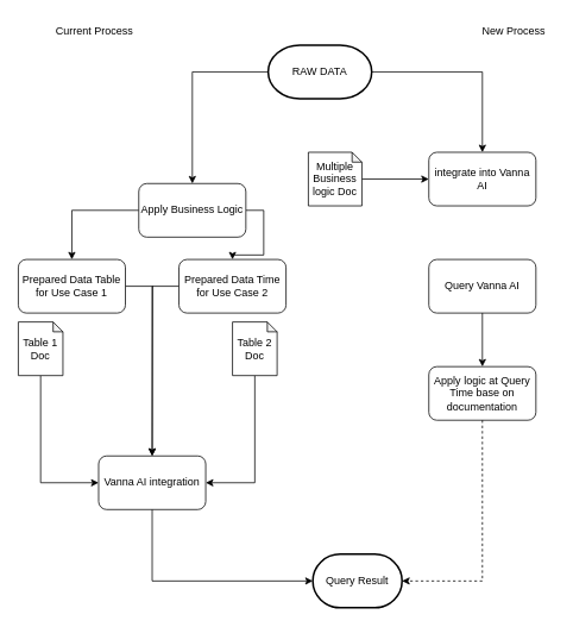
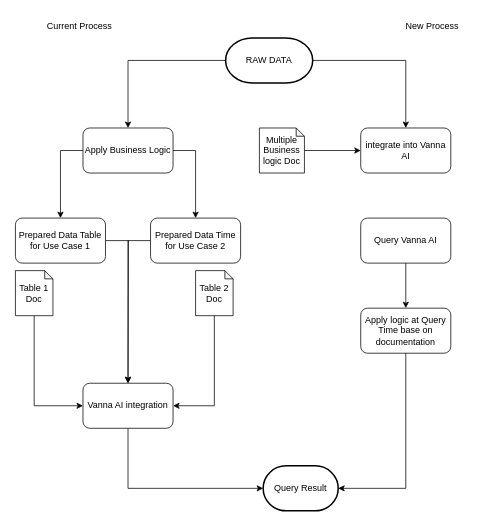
  <mxCell id="0" />
  <mxCell id="1" parent="0" />
  <mxCell id="2" style="edgeStyle=orthogonalEdgeStyle;rounded=0;orthogonalLoop=1;jettySize=auto;html=1;exitX=0;exitY=0.5;exitDx=0;exitDy=0;exitPerimeter=0;entryX=0.5;entryY=0;entryDx=0;entryDy=0;" edge="1" parent="1" source="4" target="9"><mxGeometry relative="1" as="geometry" /></mxCell>
  <mxCell id="3" style="edgeStyle=orthogonalEdgeStyle;rounded=0;orthogonalLoop=1;jettySize=auto;html=1;exitX=1;exitY=0.5;exitDx=0;exitDy=0;exitPerimeter=0;entryX=0.5;entryY=0;entryDx=0;entryDy=0;" edge="1" parent="1" source="4" target="10"><mxGeometry relative="1" as="geometry" /></mxCell>
  <mxCell id="4" value="RAW DATA" style="strokeWidth=2;html=1;shape=mxgraph.flowchart.terminator;whiteSpace=wrap;" vertex="1" parent="1"><mxGeometry x="300" y="50" width="116" height="60" as="geometry" /></mxCell>
  <mxCell id="5" value="Current Process" style="text;html=1;align=center;verticalAlign=middle;resizable=0;points=[];autosize=1;strokeColor=none;fillColor=none;" vertex="1" parent="1"><mxGeometry x="50" y="20" width="110" height="30" as="geometry" /></mxCell>
  <mxCell id="6" value="New Process" style="text;html=1;align=center;verticalAlign=middle;resizable=0;points=[];autosize=1;strokeColor=none;fillColor=none;" vertex="1" parent="1"><mxGeometry x="530" y="20" width="90" height="30" as="geometry" /></mxCell>
  <mxCell id="7" style="edgeStyle=orthogonalEdgeStyle;rounded=0;orthogonalLoop=1;jettySize=auto;html=1;exitX=0;exitY=0.5;exitDx=0;exitDy=0;" edge="1" parent="1" source="9" target="12"><mxGeometry relative="1" as="geometry" /></mxCell>
  <mxCell id="8" style="edgeStyle=orthogonalEdgeStyle;rounded=0;orthogonalLoop=1;jettySize=auto;html=1;exitX=1;exitY=0.5;exitDx=0;exitDy=0;entryX=0.5;entryY=0;entryDx=0;entryDy=0;" edge="1" parent="1" source="9" target="14"><mxGeometry relative="1" as="geometry" /></mxCell>
- <mxCell id="9" value="Apply Business Logic" style="rounded=1;whiteSpace=wrap;html=1;" vertex="1" parent="1"><mxGeometry x="155" y="205" width="120" height="60" as="geometry" /></mxCell>
+ <mxCell id="9" value="Apply Business Logic" style="rounded=1;whiteSpace=wrap;html=1;" vertex="1" parent="1"><mxGeometry x="110" y="170" width="120" height="60" as="geometry" /></mxCell>
  <mxCell id="10" value="integrate into Vanna AI" style="rounded=1;whiteSpace=wrap;html=1;" vertex="1" parent="1"><mxGeometry x="480" y="170" width="120" height="60" as="geometry" /></mxCell>
  <mxCell id="11" style="edgeStyle=orthogonalEdgeStyle;rounded=0;orthogonalLoop=1;jettySize=auto;html=1;exitX=1;exitY=0.5;exitDx=0;exitDy=0;" edge="1" parent="1" source="12"><mxGeometry relative="1" as="geometry"><mxPoint x="170" y="510" as="targetPoint" /></mxGeometry></mxCell>
  <mxCell id="12" value="Prepared Data Table for Use Case 1" style="rounded=1;whiteSpace=wrap;html=1;" vertex="1" parent="1"><mxGeometry x="20" y="290" width="120" height="60" as="geometry" /></mxCell>
  <mxCell id="13" style="edgeStyle=orthogonalEdgeStyle;rounded=0;orthogonalLoop=1;jettySize=auto;html=1;exitX=0;exitY=0.5;exitDx=0;exitDy=0;entryX=0.5;entryY=0;entryDx=0;entryDy=0;" edge="1" parent="1" source="14" target="17"><mxGeometry relative="1" as="geometry" /></mxCell>
  <mxCell id="14" value="Prepared Data Time for Use Case 2" style="rounded=1;whiteSpace=wrap;html=1;" vertex="1" parent="1"><mxGeometry x="200" y="290" width="120" height="60" as="geometry" /></mxCell>
  <mxCell id="15" style="edgeStyle=orthogonalEdgeStyle;rounded=0;orthogonalLoop=1;jettySize=auto;html=1;exitX=0.5;exitY=1;exitDx=0;exitDy=0;" edge="1" parent="1" source="16" target="18"><mxGeometry relative="1" as="geometry" /></mxCell>
  <mxCell id="16" value="Query Vanna AI" style="rounded=1;whiteSpace=wrap;html=1;" vertex="1" parent="1"><mxGeometry x="480" y="290" width="120" height="60" as="geometry" /></mxCell>
  <mxCell id="17" value="Vanna AI integration" style="rounded=1;whiteSpace=wrap;html=1;" vertex="1" parent="1"><mxGeometry x="110" y="510" width="120" height="60" as="geometry" /></mxCell>
  <mxCell id="18" value="Apply logic at Query Time base on documentation" style="rounded=1;whiteSpace=wrap;html=1;" vertex="1" parent="1"><mxGeometry x="480" y="410" width="120" height="60" as="geometry" /></mxCell>
  <mxCell id="19" value="Query Result" style="strokeWidth=2;html=1;shape=mxgraph.flowchart.terminator;whiteSpace=wrap;" vertex="1" parent="1"><mxGeometry x="350" y="620" width="100" height="60" as="geometry" /></mxCell>
  <mxCell id="20" style="edgeStyle=orthogonalEdgeStyle;rounded=0;orthogonalLoop=1;jettySize=auto;html=1;exitX=0.5;exitY=1;exitDx=0;exitDy=0;exitPerimeter=0;entryX=0;entryY=0.5;entryDx=0;entryDy=0;" edge="1" parent="1" source="21" target="17"><mxGeometry relative="1" as="geometry" /></mxCell>
  <mxCell id="21" value="Table 1 Doc" style="shape=note;whiteSpace=wrap;html=1;backgroundOutline=1;darkOpacity=0.05;size=11;" vertex="1" parent="1"><mxGeometry x="20" y="360" width="50" height="60" as="geometry" /></mxCell>
  <mxCell id="22" style="edgeStyle=orthogonalEdgeStyle;rounded=0;orthogonalLoop=1;jettySize=auto;html=1;exitX=0.5;exitY=1;exitDx=0;exitDy=0;exitPerimeter=0;entryX=1;entryY=0.5;entryDx=0;entryDy=0;" edge="1" parent="1" source="23" target="17"><mxGeometry relative="1" as="geometry" /></mxCell>
  <mxCell id="23" value="Table 2 Doc" style="shape=note;whiteSpace=wrap;html=1;backgroundOutline=1;darkOpacity=0.05;size=11;" vertex="1" parent="1"><mxGeometry x="260" y="360" width="50" height="60" as="geometry" /></mxCell>
  <mxCell id="24" style="edgeStyle=orthogonalEdgeStyle;rounded=0;orthogonalLoop=1;jettySize=auto;html=1;exitX=0.5;exitY=1;exitDx=0;exitDy=0;entryX=0;entryY=0.5;entryDx=0;entryDy=0;entryPerimeter=0;" edge="1" parent="1" source="17" target="19"><mxGeometry relative="1" as="geometry" /></mxCell>
  <mxCell id="25" value="" style="edgeStyle=orthogonalEdgeStyle;rounded=0;orthogonalLoop=1;jettySize=auto;html=1;" edge="1" parent="1" source="26" target="10"><mxGeometry relative="1" as="geometry" /></mxCell>
  <mxCell id="26" value="Multiple Business logic Doc" style="shape=note;whiteSpace=wrap;html=1;backgroundOutline=1;darkOpacity=0.05;size=11;" vertex="1" parent="1"><mxGeometry x="345" y="170" width="60" height="60" as="geometry" /></mxCell>
- <mxCell id="27" style="edgeStyle=orthogonalEdgeStyle;rounded=0;orthogonalLoop=1;jettySize=auto;html=1;exitX=0.5;exitY=1;exitDx=0;exitDy=0;entryX=1;entryY=0.5;entryDx=0;entryDy=0;entryPerimeter=0;dashed=1;" edge="1" parent="1" source="18" target="19"><mxGeometry relative="1" as="geometry" /></mxCell>
+ <mxCell id="27" style="edgeStyle=orthogonalEdgeStyle;rounded=0;orthogonalLoop=1;jettySize=auto;html=1;exitX=0.5;exitY=1;exitDx=0;exitDy=0;entryX=1;entryY=0.5;entryDx=0;entryDy=0;entryPerimeter=0;" edge="1" parent="1" source="18" target="19"><mxGeometry relative="1" as="geometry" /></mxCell>
